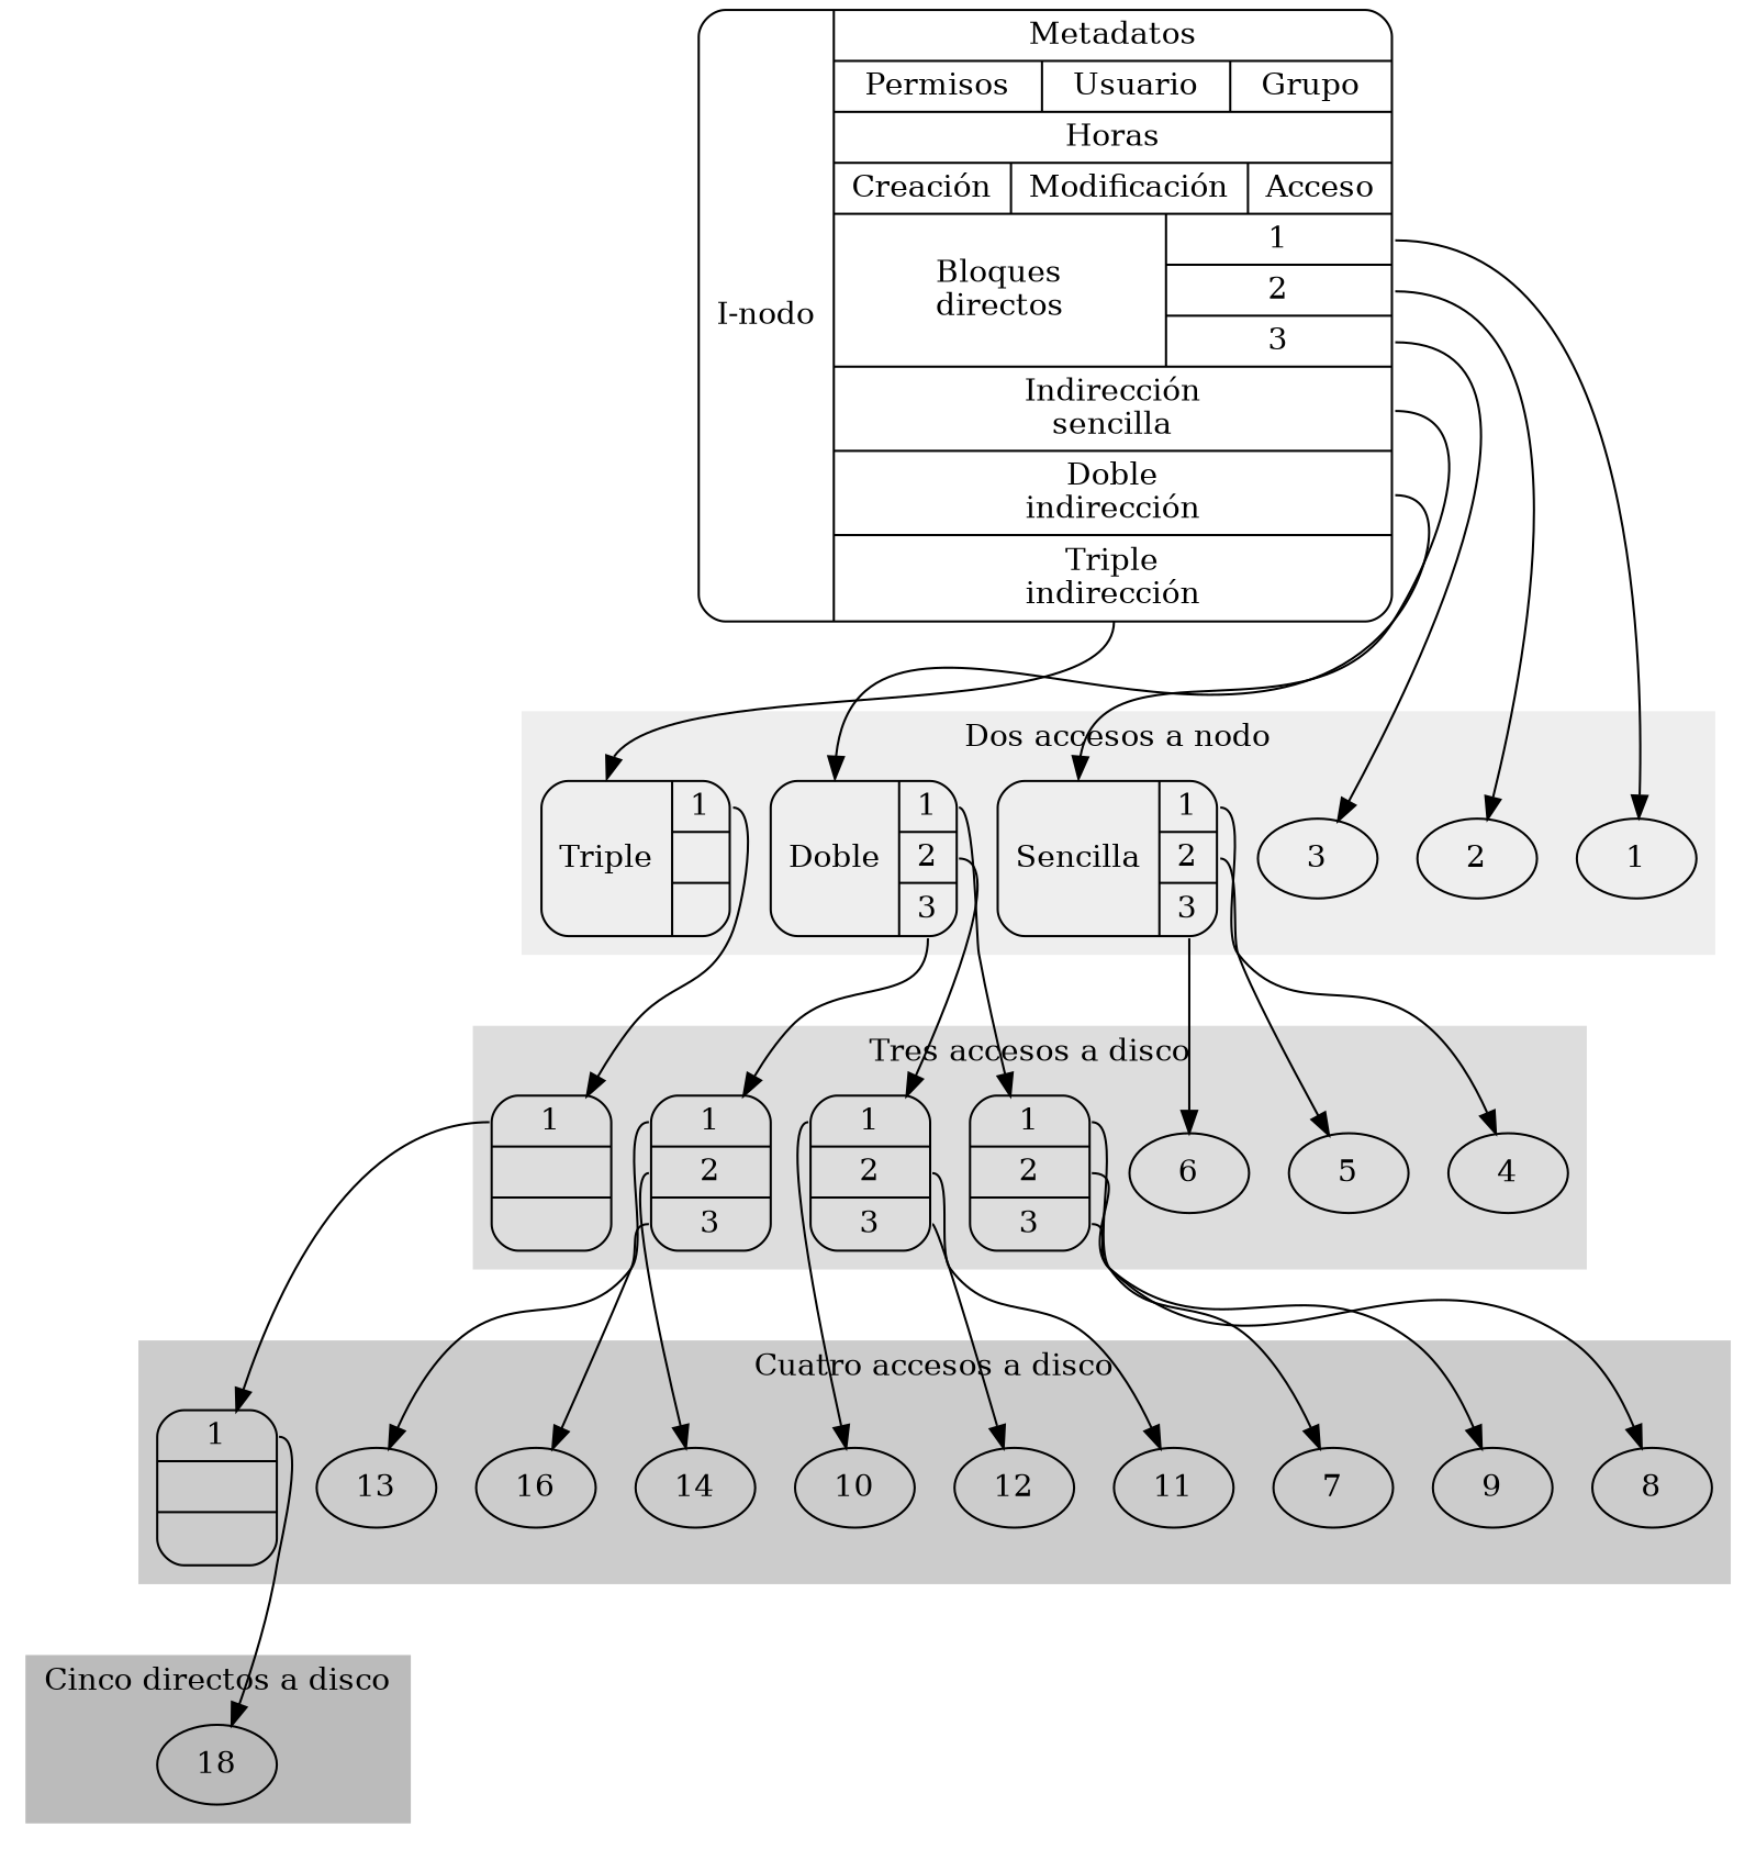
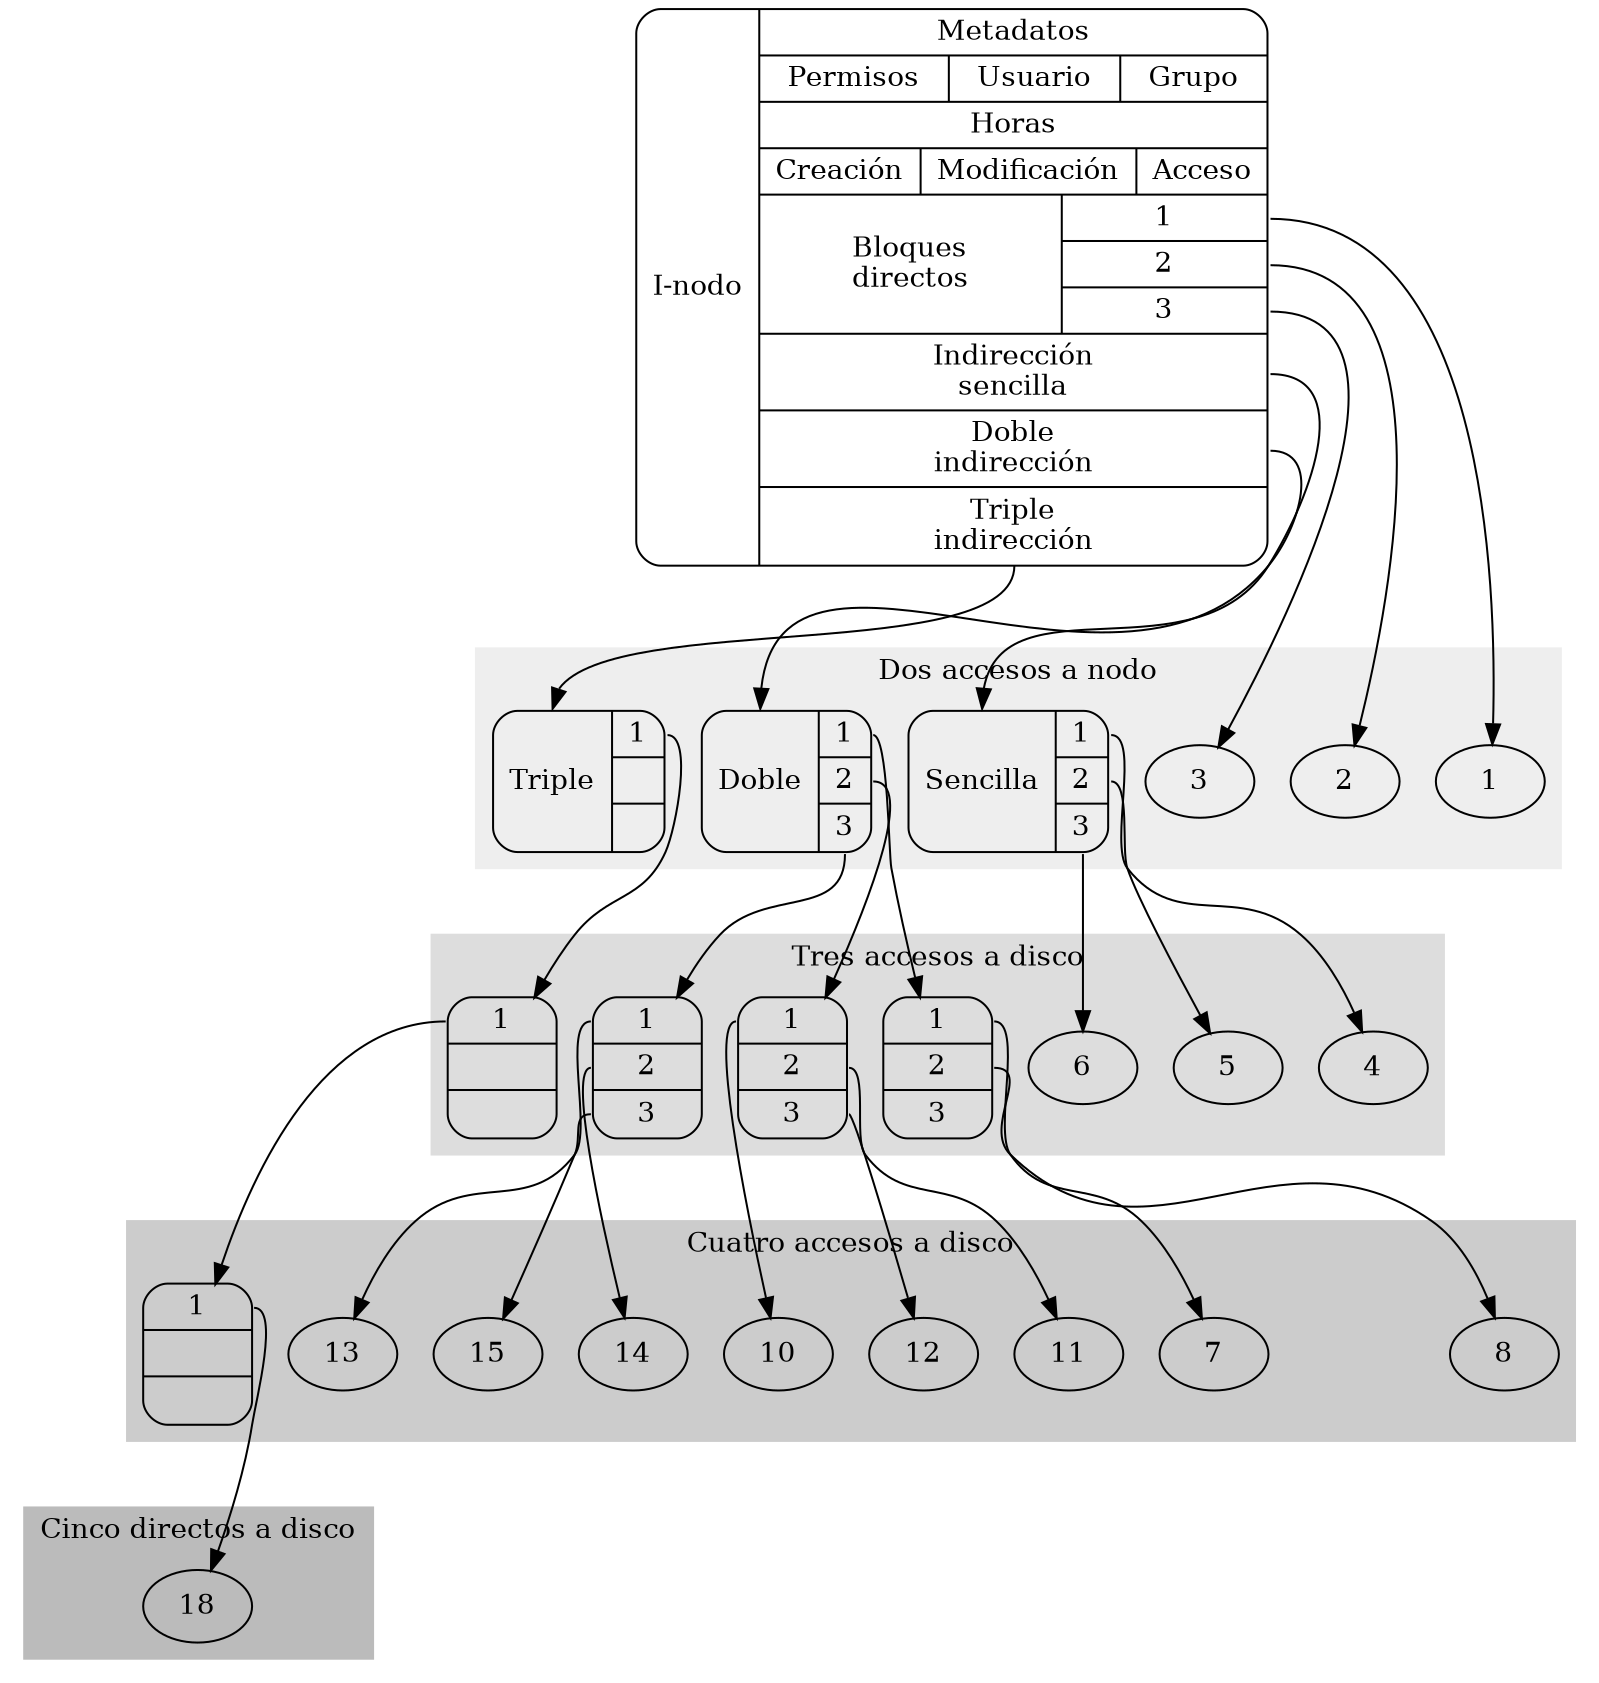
  digraph {
    ranksep=1
    node [style=rounded]
    edge [tailport=1]
    n1 [label="<label> Sencilla|{<1> 1|<2> 2|<3> 3}" shape=record]
    n2 [label="<label> Doble|{<1> 1|<2> 2|<3> 3}" shape=record]
    n3 [label="<label> Triple|{<1> 1| |}" shape=record]
    1
    2
    3
    n7 [label="{<1> 1|<2> 2|<3> 3}" shape=record]
    n8 [label="{<1> 1|<2> 2|<3> 3}" shape=record]
    n9 [label="{<1> 1|<2> 2|<3> 3}" shape=record]
    n10 [label="{<1> 1| |}" shape=record]
    4
    5
    6
    n14 [label="{<1> 1| |}" shape=record]
    7
    8
-   9
    10
    11
    12
    13
    14
-   15 [label=16]
+   15
    n24 [label=18]
    n25 [label="I-nodo|{Metadatos|{Permisos|Usuario|Grupo}|Horas|{Creación|Modificación|Acceso}|{Bloques\ndirectos|{<d1> 1|<d2> 2|<d3> 3}}|<s> Indirección\nsencilla|<d> Doble\nindirección|<t> Triple\nindirección}" shape=record]
    subgraph cluster_1 {
      color="#eeeeee"
      label="Dos accesos a nodo"
      style=filled
      subgraph sub_2 {
        color="#eeeeee"
        label="Dos accesos a disco"
        rank=same
        style=filled
        n1
        n2
        n3
        1
        2
        3
      }
    }
    subgraph cluster_3 {
      color="#dddddd"
      label="Tres accesos a disco"
      style=filled
      subgraph sub_4 {
        color="#dddddd"
        label="Tres accesos a disco"
        rank=same
        style=filled
        n7
        n8
        n9
        n10
        4
        5
        6
      }
    }
    subgraph cluster_5 {
      color="#cccccc"
      label="Cuatro accesos a disco"
      style=filled
      subgraph sub_6 {
        color="#cccccc"
        label="Cuatro accesos a disco"
        rank=same
        style=filled
        n14
        7
        8
-       9
        10
        11
        12
        13
        14
        15
      }
    }
    subgraph cluster_7 {
      color="#bbbbbb"
      label="Cinco directos a disco"
      style=filled
      subgraph sub_8 {
        color="#bbbbbb"
        label="Cinco accesos a disco"
        rank=same
        style=filled
        n24
      }
    }
    n1 -> 4
    n1 -> 5 [tailport=2]
    n1 -> 6 [tailport=3]
    n2 -> n7
    n2 -> n8 [tailport=2]
    n2 -> n9 [tailport=3]
    n3 -> n10
    n7 -> 7
    n7 -> 8 [tailport=2]
-   n7 -> 9 [tailport=3]
    n8 -> 10
    n8 -> 11 [tailport=2]
    n8 -> 12 [tailport=3]
    n9 -> 13
    n9 -> 14 [tailport=2]
    n9 -> 15 [tailport=3]
    n10 -> n14
    n14 -> n24
    n25 -> n1 [headport=label tailport=s]
    n25 -> n2 [headport=label tailport=d]
    n25 -> n3 [headport=label tailport=t]
    n25 -> 1 [tailport=d1]
    n25 -> 2 [tailport=d2]
    n25 -> 3 [tailport=d3]
  }
